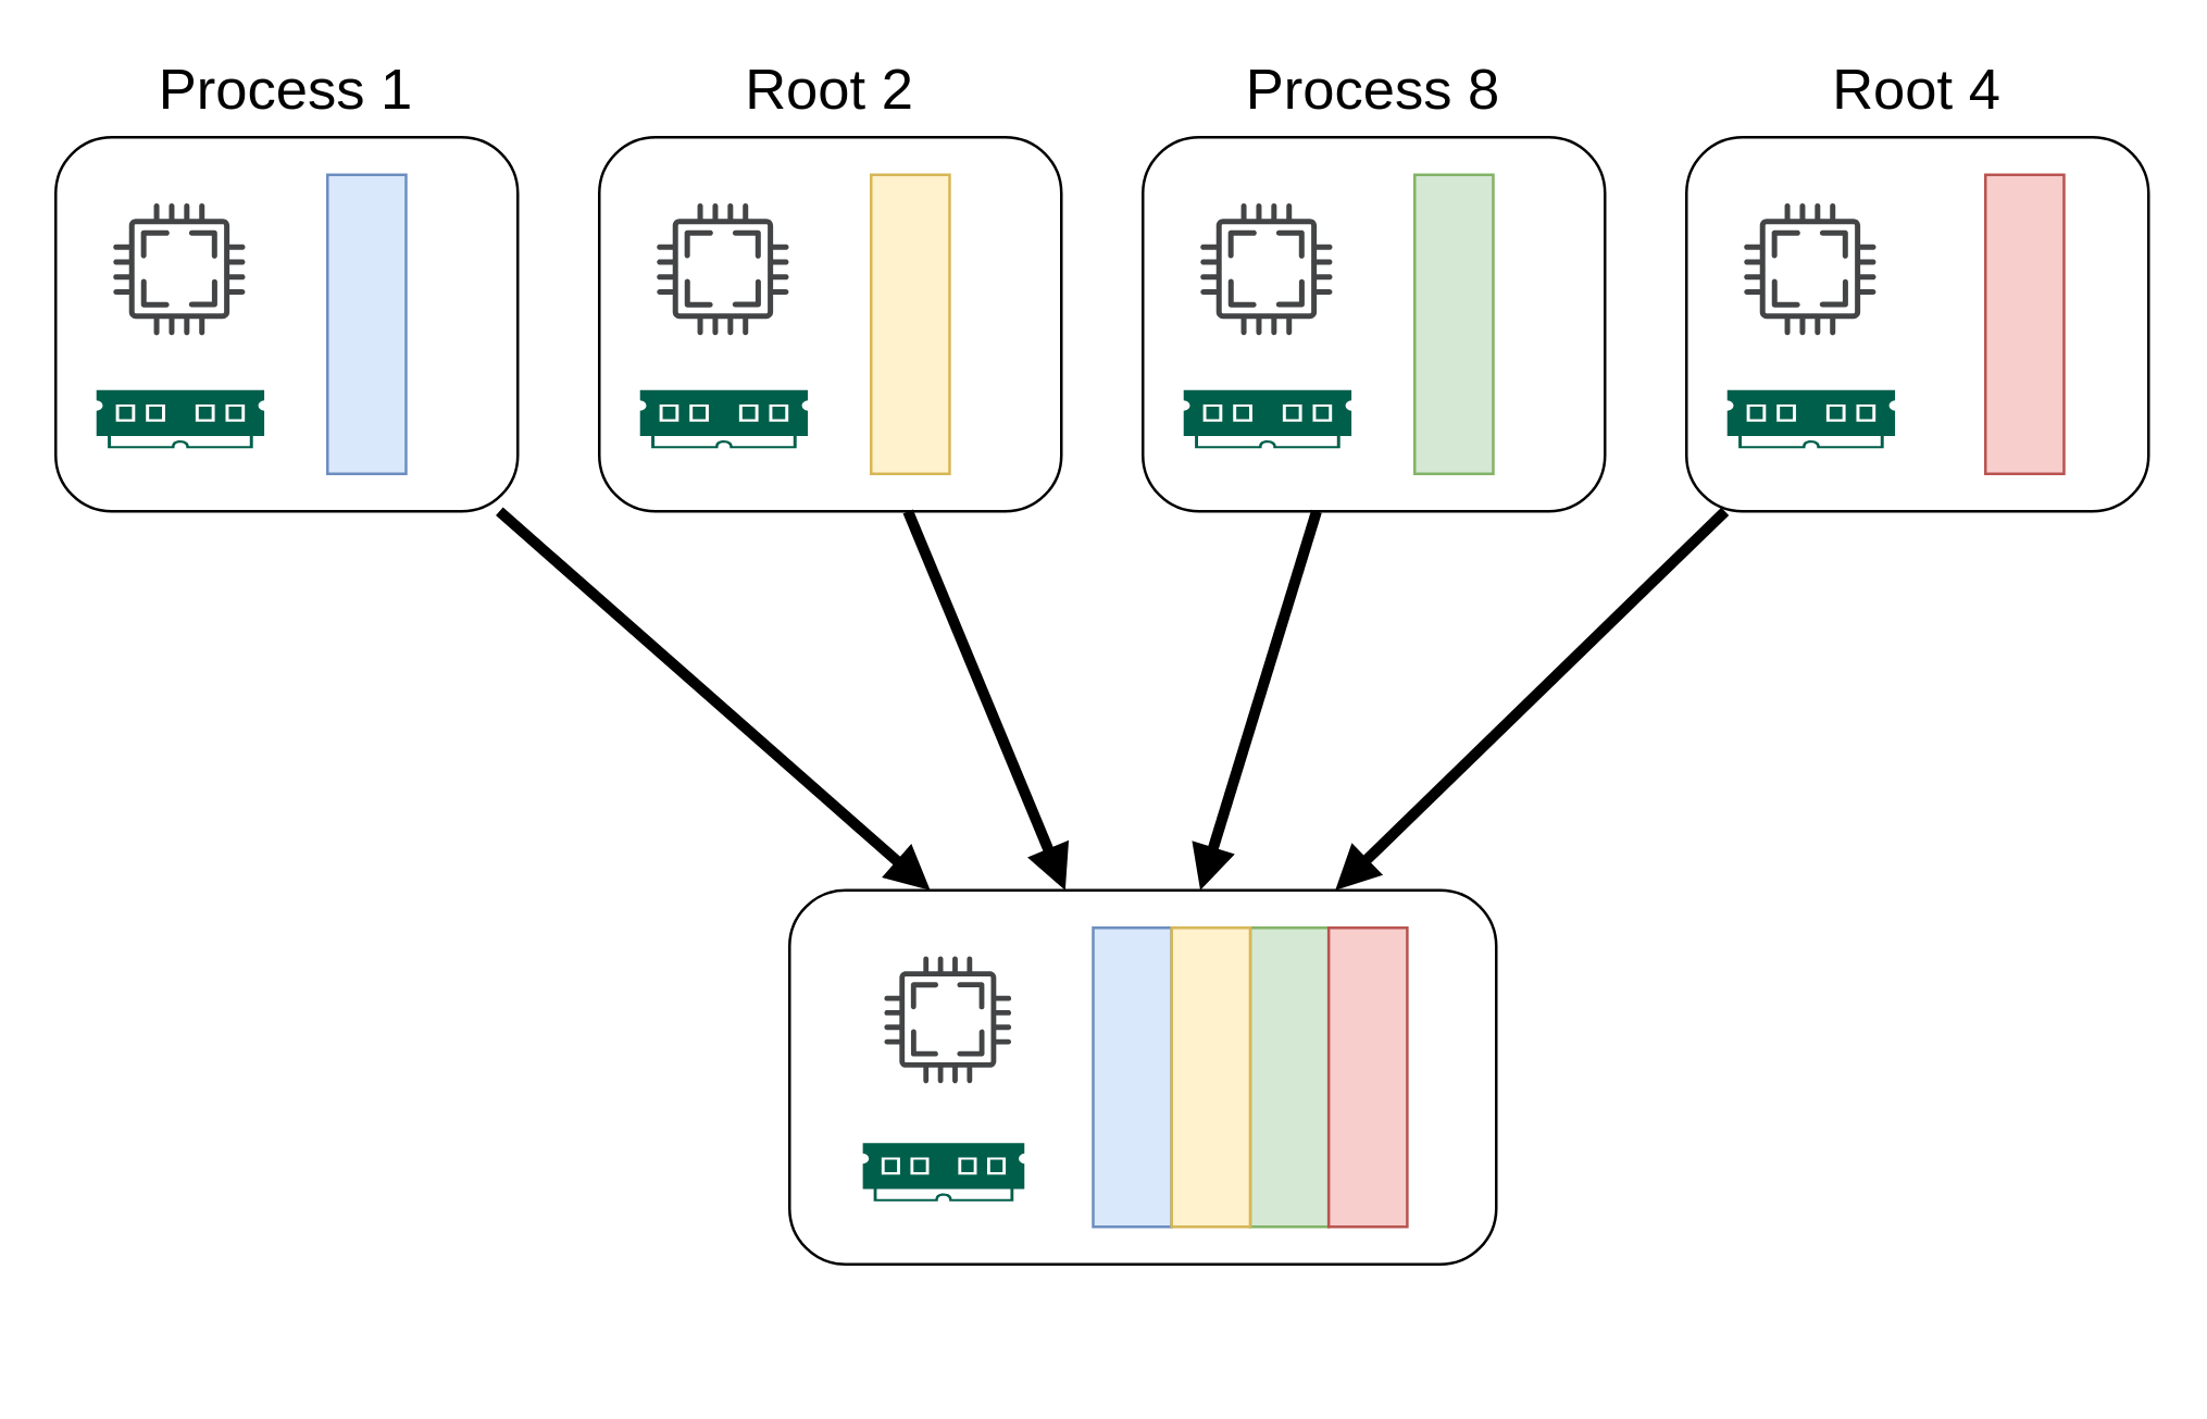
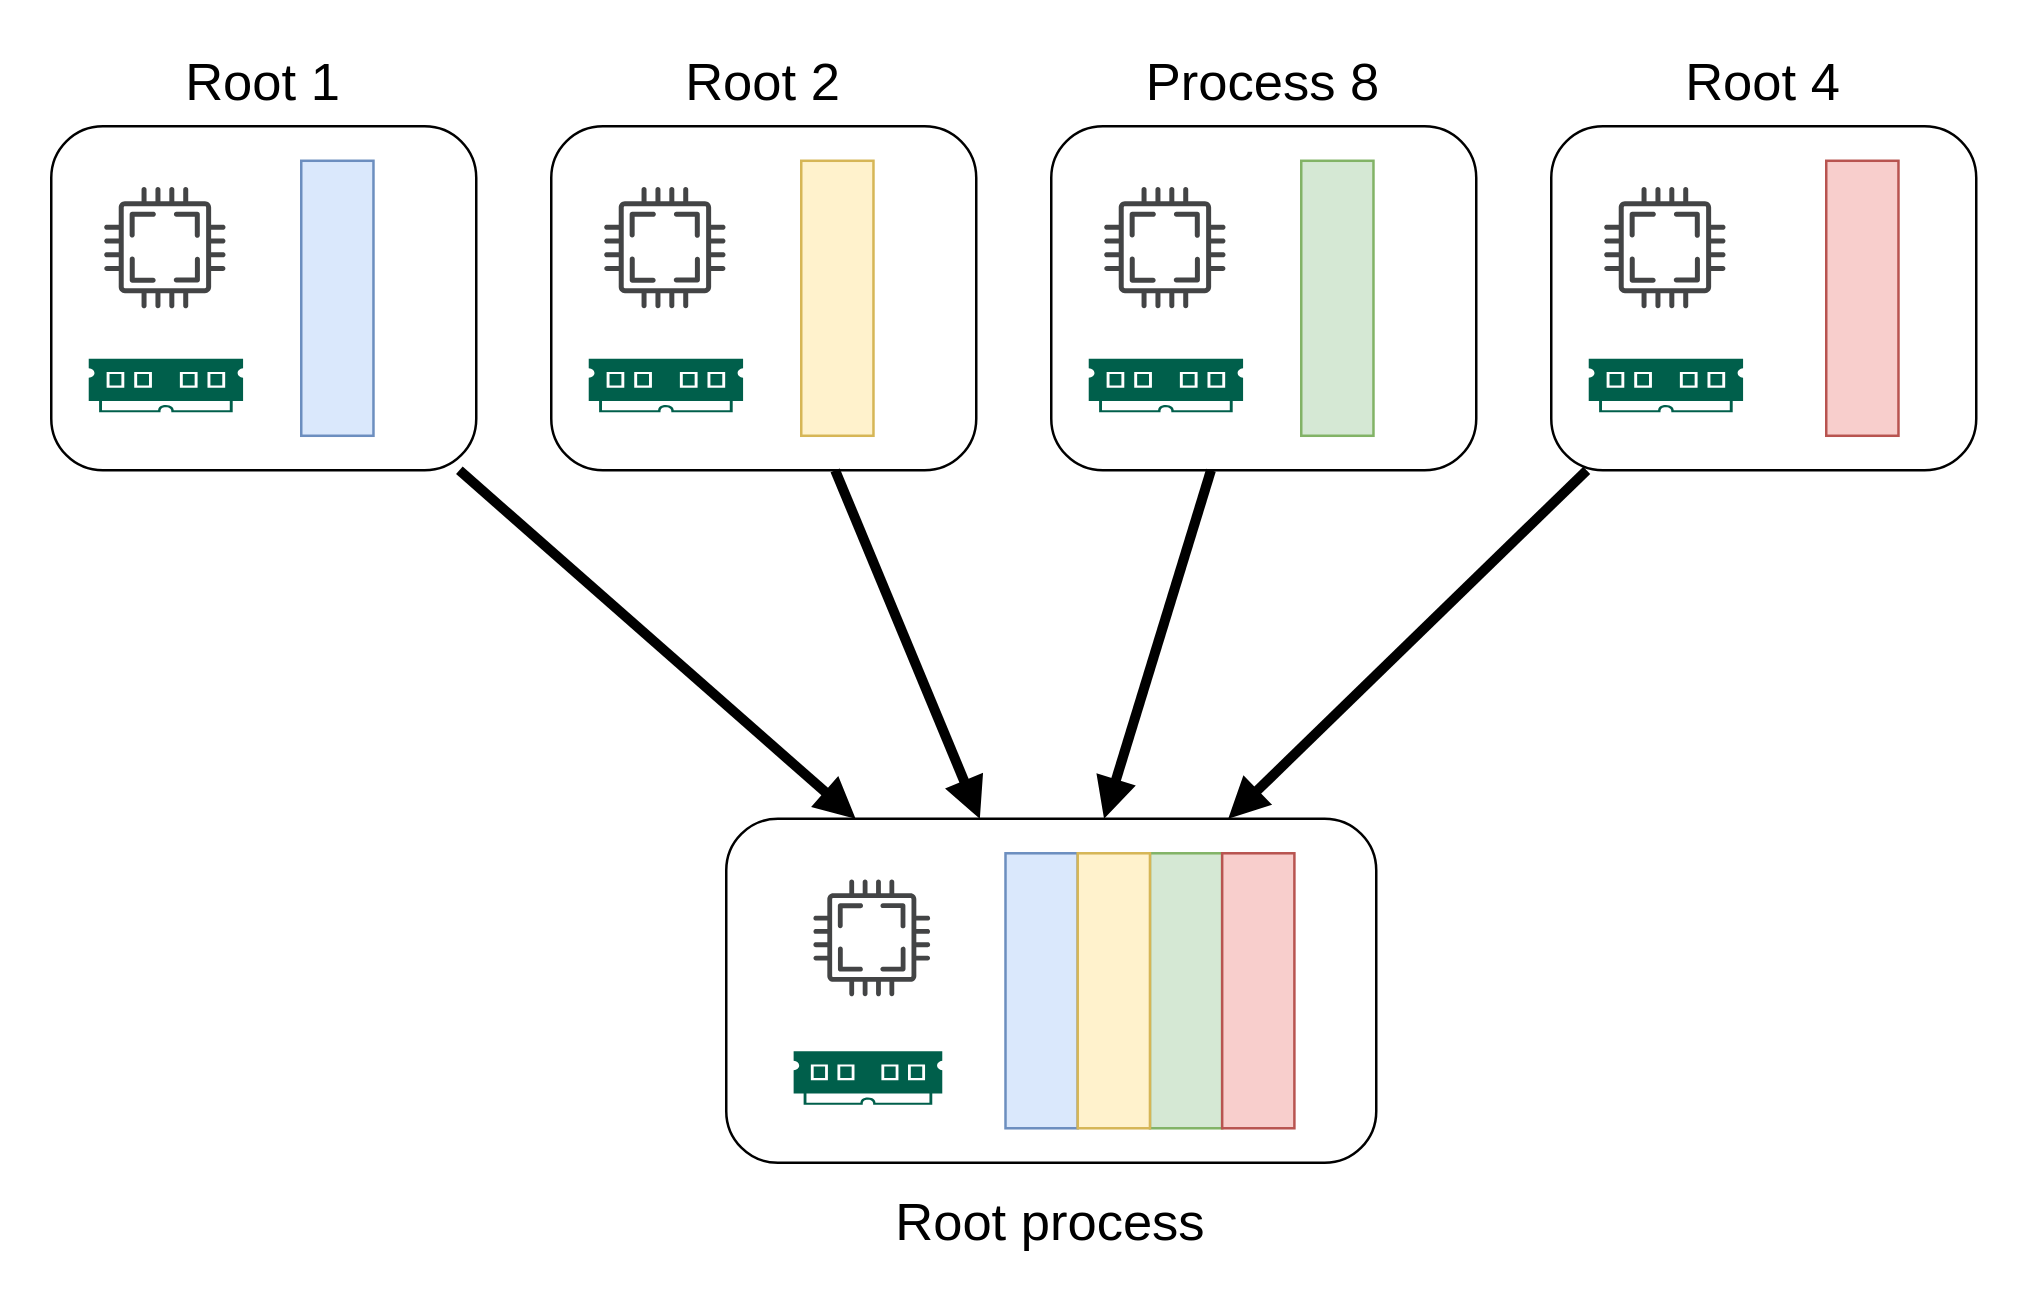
  <mxCell id="0" />
  <mxCell id="1" parent="0" />
  <mxCell id="2" value="" style="group" parent="1" vertex="1" connectable="0"><mxGeometry x="20" y="20.001" width="190.51" height="167.62" as="geometry" /></mxCell>
- <mxCell id="3" value="&lt;div&gt;Process 1&lt;/div&gt;" style="text;html=1;strokeColor=none;fillColor=none;align=center;verticalAlign=middle;whiteSpace=wrap;rounded=0;fontSize=21;container=0;" parent="2" vertex="1"><mxGeometry x="2.8" width="164.4" height="24.29" as="geometry" /></mxCell>
+ <mxCell id="3" value="&lt;div&gt;Root 1&lt;/div&gt;" style="text;html=1;strokeColor=none;fillColor=none;align=center;verticalAlign=middle;whiteSpace=wrap;rounded=0;fontSize=21;container=0;" parent="2" vertex="1"><mxGeometry x="2.8" width="164.4" height="24.29" as="geometry" /></mxCell>
  <mxCell id="4" value="" style="rounded=1;whiteSpace=wrap;html=1;container=0;" parent="2" vertex="1"><mxGeometry y="30" width="170" height="137.619" as="geometry" /></mxCell>
  <mxCell id="5" value="" style="sketch=0;pointerEvents=1;shadow=0;dashed=0;html=1;strokeColor=none;fillColor=#005F4B;labelPosition=center;verticalLabelPosition=bottom;verticalAlign=top;align=center;outlineConnect=0;shape=mxgraph.veeam2.ram;container=0;" parent="2" vertex="1"><mxGeometry x="14.99" y="123" width="61.74" height="21.43" as="geometry" /></mxCell>
  <mxCell id="6" value="" style="sketch=0;pointerEvents=1;shadow=0;dashed=0;html=1;strokeColor=none;fillColor=#434445;aspect=fixed;labelPosition=center;verticalLabelPosition=bottom;verticalAlign=top;align=center;outlineConnect=0;shape=mxgraph.vvd.cpu;container=0;" parent="2" vertex="1"><mxGeometry x="21.158" y="54.286" width="48.571" height="48.571" as="geometry" /></mxCell>
  <mxCell id="7" value="" style="rounded=0;whiteSpace=wrap;html=1;fillColor=#dae8fc;strokeColor=#6c8ebf;container=0;" parent="2" vertex="1"><mxGeometry x="100.004" y="43.809" width="28.889" height="110.0" as="geometry" /></mxCell>
  <mxCell id="8" value="" style="group" parent="1" vertex="1" connectable="0"><mxGeometry x="220" y="20.001" width="170" height="167.619" as="geometry" /></mxCell>
  <mxCell id="9" value="&lt;div&gt;Root 2&lt;br&gt;&lt;/div&gt;" style="text;html=1;strokeColor=none;fillColor=none;align=center;verticalAlign=middle;whiteSpace=wrap;rounded=0;fontSize=21;container=0;" parent="8" vertex="1"><mxGeometry x="2.8" width="164.4" height="24.29" as="geometry" /></mxCell>
  <mxCell id="10" value="" style="rounded=1;whiteSpace=wrap;html=1;container=0;" parent="8" vertex="1"><mxGeometry y="30" width="170" height="137.619" as="geometry" /></mxCell>
  <mxCell id="11" value="" style="sketch=0;pointerEvents=1;shadow=0;dashed=0;html=1;strokeColor=none;fillColor=#005F4B;labelPosition=center;verticalLabelPosition=bottom;verticalAlign=top;align=center;outlineConnect=0;shape=mxgraph.veeam2.ram;container=0;" parent="8" vertex="1"><mxGeometry x="14.99" y="123" width="61.74" height="21.43" as="geometry" /></mxCell>
  <mxCell id="12" value="" style="sketch=0;pointerEvents=1;shadow=0;dashed=0;html=1;strokeColor=none;fillColor=#434445;aspect=fixed;labelPosition=center;verticalLabelPosition=bottom;verticalAlign=top;align=center;outlineConnect=0;shape=mxgraph.vvd.cpu;container=0;" parent="8" vertex="1"><mxGeometry x="21.158" y="54.286" width="48.571" height="48.571" as="geometry" /></mxCell>
  <mxCell id="13" value="" style="rounded=0;whiteSpace=wrap;html=1;fillColor=#fff2cc;strokeColor=#d6b656;container=0;" parent="8" vertex="1"><mxGeometry x="100.003" y="43.808" width="28.889" height="110.0" as="geometry" /></mxCell>
  <mxCell id="14" value="" style="group" parent="1" vertex="1" connectable="0"><mxGeometry x="420" y="20.001" width="170" height="167.619" as="geometry" /></mxCell>
  <mxCell id="15" value="&lt;div&gt;Process 8&lt;br&gt;&lt;/div&gt;" style="text;html=1;strokeColor=none;fillColor=none;align=center;verticalAlign=middle;whiteSpace=wrap;rounded=0;fontSize=21;container=0;" parent="14" vertex="1"><mxGeometry x="2.8" width="164.4" height="24.29" as="geometry" /></mxCell>
  <mxCell id="16" value="" style="rounded=1;whiteSpace=wrap;html=1;container=0;" parent="14" vertex="1"><mxGeometry y="30" width="170" height="137.619" as="geometry" /></mxCell>
  <mxCell id="17" value="" style="sketch=0;pointerEvents=1;shadow=0;dashed=0;html=1;strokeColor=none;fillColor=#005F4B;labelPosition=center;verticalLabelPosition=bottom;verticalAlign=top;align=center;outlineConnect=0;shape=mxgraph.veeam2.ram;container=0;" parent="14" vertex="1"><mxGeometry x="14.99" y="123" width="61.74" height="21.43" as="geometry" /></mxCell>
  <mxCell id="18" value="" style="sketch=0;pointerEvents=1;shadow=0;dashed=0;html=1;strokeColor=none;fillColor=#434445;aspect=fixed;labelPosition=center;verticalLabelPosition=bottom;verticalAlign=top;align=center;outlineConnect=0;shape=mxgraph.vvd.cpu;container=0;" parent="14" vertex="1"><mxGeometry x="21.158" y="54.286" width="48.571" height="48.571" as="geometry" /></mxCell>
  <mxCell id="19" value="" style="rounded=0;whiteSpace=wrap;html=1;fillColor=#d5e8d4;strokeColor=#82b366;container=0;" parent="14" vertex="1"><mxGeometry x="100.001" y="43.808" width="28.889" height="110.0" as="geometry" /></mxCell>
  <mxCell id="20" value="" style="group" parent="1" vertex="1" connectable="0"><mxGeometry x="620" y="20.001" width="170" height="167.619" as="geometry" /></mxCell>
  <mxCell id="21" value="&lt;div&gt;Root 4&lt;br&gt;&lt;/div&gt;" style="text;html=1;strokeColor=none;fillColor=none;align=center;verticalAlign=middle;whiteSpace=wrap;rounded=0;fontSize=21;container=0;" parent="20" vertex="1"><mxGeometry x="2.8" width="164.4" height="24.29" as="geometry" /></mxCell>
  <mxCell id="22" value="" style="rounded=1;whiteSpace=wrap;html=1;container=0;" parent="20" vertex="1"><mxGeometry y="30" width="170" height="137.619" as="geometry" /></mxCell>
  <mxCell id="23" value="" style="sketch=0;pointerEvents=1;shadow=0;dashed=0;html=1;strokeColor=none;fillColor=#005F4B;labelPosition=center;verticalLabelPosition=bottom;verticalAlign=top;align=center;outlineConnect=0;shape=mxgraph.veeam2.ram;container=0;" parent="20" vertex="1"><mxGeometry x="14.99" y="123" width="61.74" height="21.43" as="geometry" /></mxCell>
  <mxCell id="24" value="" style="sketch=0;pointerEvents=1;shadow=0;dashed=0;html=1;strokeColor=none;fillColor=#434445;aspect=fixed;labelPosition=center;verticalLabelPosition=bottom;verticalAlign=top;align=center;outlineConnect=0;shape=mxgraph.vvd.cpu;container=0;" parent="20" vertex="1"><mxGeometry x="21.158" y="54.286" width="48.571" height="48.571" as="geometry" /></mxCell>
  <mxCell id="25" value="" style="rounded=0;whiteSpace=wrap;html=1;fillColor=#f8cecc;strokeColor=#b85450;container=0;" parent="20" vertex="1"><mxGeometry x="110.0" y="43.808" width="28.889" height="110.0" as="geometry" /></mxCell>
  <mxCell id="26" style="edgeStyle=none;rounded=0;orthogonalLoop=1;jettySize=auto;html=1;endArrow=none;endFill=0;strokeWidth=4;startArrow=block;startFill=1;" parent="1" source="32" target="4" edge="1"><mxGeometry relative="1" as="geometry" /></mxCell>
  <mxCell id="27" style="edgeStyle=none;rounded=0;orthogonalLoop=1;jettySize=auto;html=1;endArrow=none;endFill=0;strokeWidth=4;startArrow=block;startFill=1;" parent="1" source="32" target="10" edge="1"><mxGeometry relative="1" as="geometry" /></mxCell>
  <mxCell id="28" style="edgeStyle=none;rounded=0;orthogonalLoop=1;jettySize=auto;html=1;endArrow=none;endFill=0;strokeWidth=4;startArrow=block;startFill=1;" parent="1" source="32" target="16" edge="1"><mxGeometry relative="1" as="geometry" /></mxCell>
  <mxCell id="29" style="edgeStyle=none;rounded=0;orthogonalLoop=1;jettySize=auto;html=1;endArrow=none;endFill=0;strokeWidth=4;startArrow=block;startFill=1;" parent="1" source="32" target="22" edge="1"><mxGeometry relative="1" as="geometry" /></mxCell>
  <mxCell id="30" value="" style="group" parent="1" vertex="1" connectable="0"><mxGeometry x="290" y="327" width="260" height="172.91" as="geometry" /></mxCell>
+ <mxCell id="31" value="Root process" style="text;html=1;strokeColor=none;fillColor=none;align=center;verticalAlign=middle;whiteSpace=wrap;rounded=0;fontSize=21;container=0;" parent="30" vertex="1"><mxGeometry x="50.844" y="148.62" width="158.311" height="24.29" as="geometry" /></mxCell>
  <mxCell id="32" value="" style="rounded=1;whiteSpace=wrap;html=1;container=0;" parent="30" vertex="1"><mxGeometry width="260" height="137.62" as="geometry" /></mxCell>
  <mxCell id="33" value="" style="sketch=0;pointerEvents=1;shadow=0;dashed=0;html=1;strokeColor=none;fillColor=#005F4B;labelPosition=center;verticalLabelPosition=bottom;verticalAlign=top;align=center;outlineConnect=0;shape=mxgraph.veeam2.ram;container=0;" parent="30" vertex="1"><mxGeometry x="26.953" y="93" width="59.453" height="21.43" as="geometry" /></mxCell>
  <mxCell id="34" value="" style="sketch=0;pointerEvents=1;shadow=0;dashed=0;html=1;strokeColor=none;fillColor=#434445;aspect=fixed;labelPosition=center;verticalLabelPosition=bottom;verticalAlign=top;align=center;outlineConnect=0;shape=mxgraph.vvd.cpu;container=0;" parent="30" vertex="1"><mxGeometry x="34.819" y="24.286" width="46.772" height="46.772" as="geometry" /></mxCell>
  <mxCell id="35" value="" style="rounded=0;whiteSpace=wrap;html=1;fillColor=#dae8fc;strokeColor=#6c8ebf;container=0;" parent="30" vertex="1"><mxGeometry x="111.704" y="13.81" width="28.889" height="110.0" as="geometry" /></mxCell>
  <mxCell id="36" value="" style="rounded=0;whiteSpace=wrap;html=1;fillColor=#d5e8d4;strokeColor=#82b366;container=0;" parent="30" vertex="1"><mxGeometry x="169.481" y="13.809" width="28.889" height="110.0" as="geometry" /></mxCell>
  <mxCell id="37" value="" style="rounded=0;whiteSpace=wrap;html=1;fillColor=#fff2cc;strokeColor=#d6b656;container=0;" parent="30" vertex="1"><mxGeometry x="140.593" y="13.809" width="28.889" height="110.0" as="geometry" /></mxCell>
  <mxCell id="38" value="" style="rounded=0;whiteSpace=wrap;html=1;fillColor=#f8cecc;strokeColor=#b85450;container=0;" parent="30" vertex="1"><mxGeometry x="198.37" y="13.809" width="28.889" height="110.0" as="geometry" /></mxCell>
